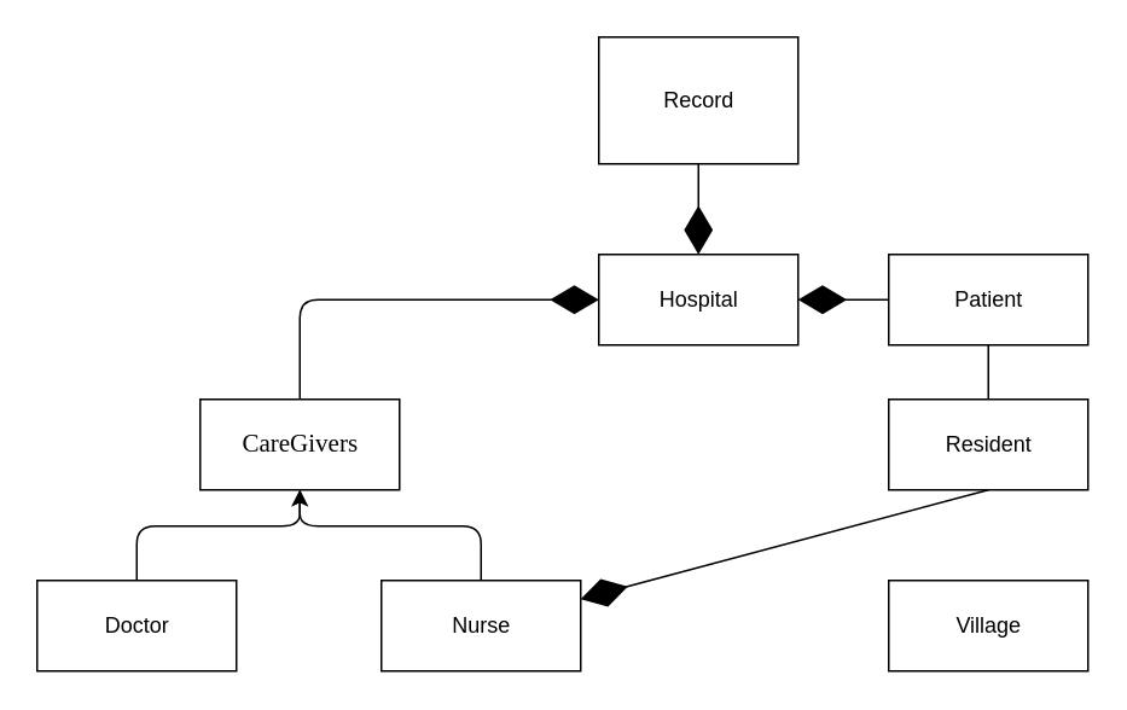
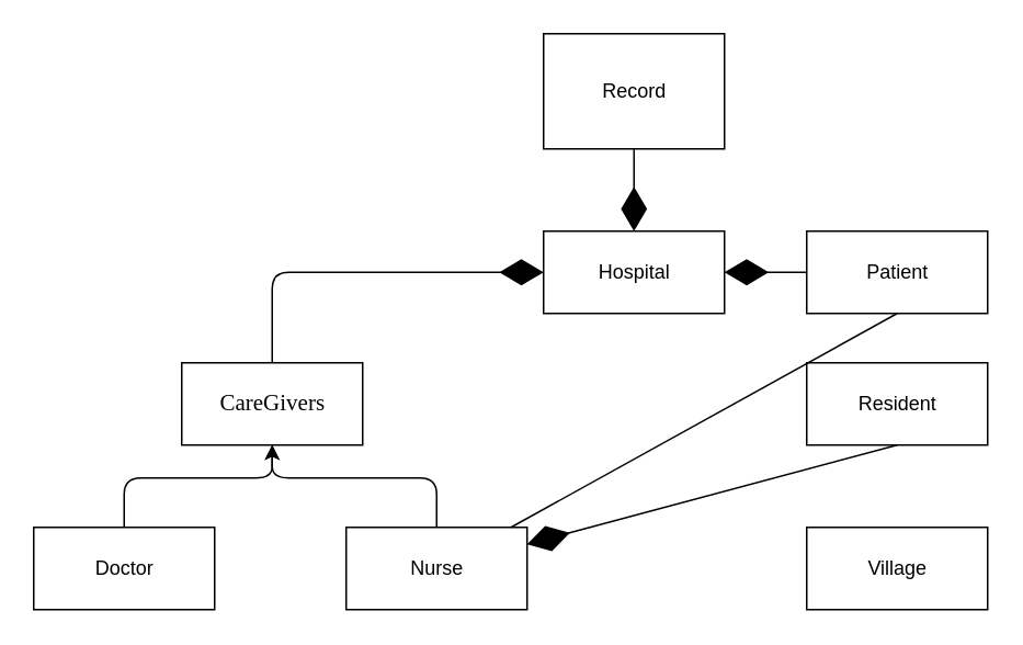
  <mxCell id="0" />
  <mxCell id="1" parent="0" />
  <mxCell id="2" value="" style="group" vertex="1" connectable="0" parent="1"><mxGeometry x="20" y="220" width="300" height="150" as="geometry" /></mxCell>
  <mxCell id="3" value="&lt;font style=&quot;font-size: 14px&quot; face=&quot;Times New Roman&quot;&gt;CareGivers&lt;/font&gt;" style="html=1;fontFamily=Arial;" vertex="1" parent="2"><mxGeometry x="90" width="110" height="50" as="geometry" /></mxCell>
  <mxCell id="4" value="Doctor&lt;br&gt;" style="html=1;" vertex="1" parent="2"><mxGeometry y="100" width="110" height="50" as="geometry" /></mxCell>
  <mxCell id="5" value="Nurse" style="html=1;" vertex="1" parent="2"><mxGeometry x="190" y="100" width="110" height="50" as="geometry" /></mxCell>
  <mxCell id="6" value="" style="endArrow=classic;html=1;exitX=0.5;exitY=0;exitDx=0;exitDy=0;entryX=0.5;entryY=1;entryDx=0;entryDy=0;" edge="1" parent="2" source="4" target="3"><mxGeometry width="50" height="50" relative="1" as="geometry"><mxPoint x="-100" y="80" as="sourcePoint" /><mxPoint x="-50" y="30" as="targetPoint" /><Array as="points"><mxPoint x="55" y="70" /><mxPoint x="145" y="70" /></Array></mxGeometry></mxCell>
  <mxCell id="7" value="" style="endArrow=classic;html=1;exitX=0.5;exitY=0;exitDx=0;exitDy=0;entryX=0.5;entryY=1;entryDx=0;entryDy=0;" edge="1" parent="2" source="5" target="3"><mxGeometry width="50" height="50" relative="1" as="geometry"><mxPoint x="240" y="80" as="sourcePoint" /><mxPoint x="290" y="30" as="targetPoint" /><Array as="points"><mxPoint x="245" y="70" /><mxPoint x="145" y="70" /></Array></mxGeometry></mxCell>
  <mxCell id="8" value="Hospital" style="html=1;" vertex="1" parent="1"><mxGeometry x="330" y="140" width="110" height="50" as="geometry" /></mxCell>
  <mxCell id="9" value="" style="endArrow=diamondThin;endFill=1;endSize=24;html=1;exitX=0.5;exitY=0;exitDx=0;exitDy=0;entryX=0;entryY=0.5;entryDx=0;entryDy=0;" edge="1" parent="1" source="3" target="8"><mxGeometry width="160" relative="1" as="geometry"><mxPoint x="230" y="250" as="sourcePoint" /><mxPoint x="410" y="239.81" as="targetPoint" /><Array as="points"><mxPoint x="165" y="165" /></Array></mxGeometry></mxCell>
  <mxCell id="10" value="Record" style="html=1;" vertex="1" parent="1"><mxGeometry x="330" y="20" width="110" height="70" as="geometry" /></mxCell>
  <mxCell id="11" value="" style="endArrow=diamondThin;endFill=1;endSize=24;html=1;exitX=0.5;exitY=1;exitDx=0;exitDy=0;entryX=0.5;entryY=0;entryDx=0;entryDy=0;" edge="1" parent="1" source="10" target="8"><mxGeometry width="160" relative="1" as="geometry"><mxPoint x="20" y="390" as="sourcePoint" /><mxPoint x="180" y="390" as="targetPoint" /></mxGeometry></mxCell>
  <mxCell id="12" value="Patient" style="html=1;" vertex="1" parent="1"><mxGeometry x="490" y="140" width="110" height="50" as="geometry" /></mxCell>
  <mxCell id="13" value="" style="endArrow=diamondThin;endFill=1;endSize=24;html=1;entryX=1;entryY=0.5;entryDx=0;entryDy=0;exitX=0;exitY=0.5;exitDx=0;exitDy=0;" edge="1" parent="1" source="12" target="8"><mxGeometry width="160" relative="1" as="geometry"><mxPoint x="20" y="390" as="sourcePoint" /><mxPoint x="180" y="390" as="targetPoint" /></mxGeometry></mxCell>
  <mxCell id="14" value="Resident" style="html=1;" vertex="1" parent="1"><mxGeometry x="490" y="220" width="110" height="50" as="geometry" /></mxCell>
- <mxCell id="15" value="" style="endArrow=none;html=1;entryX=0.5;entryY=0;entryDx=0;entryDy=0;exitX=0.5;exitY=1;exitDx=0;exitDy=0;" edge="1" parent="1" source="12" target="14"><mxGeometry width="50" height="50" relative="1" as="geometry"><mxPoint x="20" y="440" as="sourcePoint" /><mxPoint x="70" y="390" as="targetPoint" /></mxGeometry></mxCell>
+ <mxCell id="15" value="" style="endArrow=none;html=1;exitX=0.5;exitY=1;exitDx=0;exitDy=0;" edge="1" parent="1" source="12" target="5"><mxGeometry width="50" height="50" relative="1" as="geometry"><mxPoint x="20" y="440" as="sourcePoint" /><mxPoint x="70" y="390" as="targetPoint" /></mxGeometry></mxCell>
  <mxCell id="16" value="Village" style="html=1;" vertex="1" parent="1"><mxGeometry x="490" y="320" width="110" height="50" as="geometry" /></mxCell>
  <mxCell id="17" value="" style="endArrow=diamondThin;endFill=1;endSize=24;html=1;exitX=0.5;exitY=1;exitDx=0;exitDy=0;" edge="1" parent="1" source="14" target="5"><mxGeometry width="160" relative="1" as="geometry"><mxPoint x="470" y="244.5" as="sourcePoint" /><mxPoint x="630" y="244.5" as="targetPoint" /></mxGeometry></mxCell>
